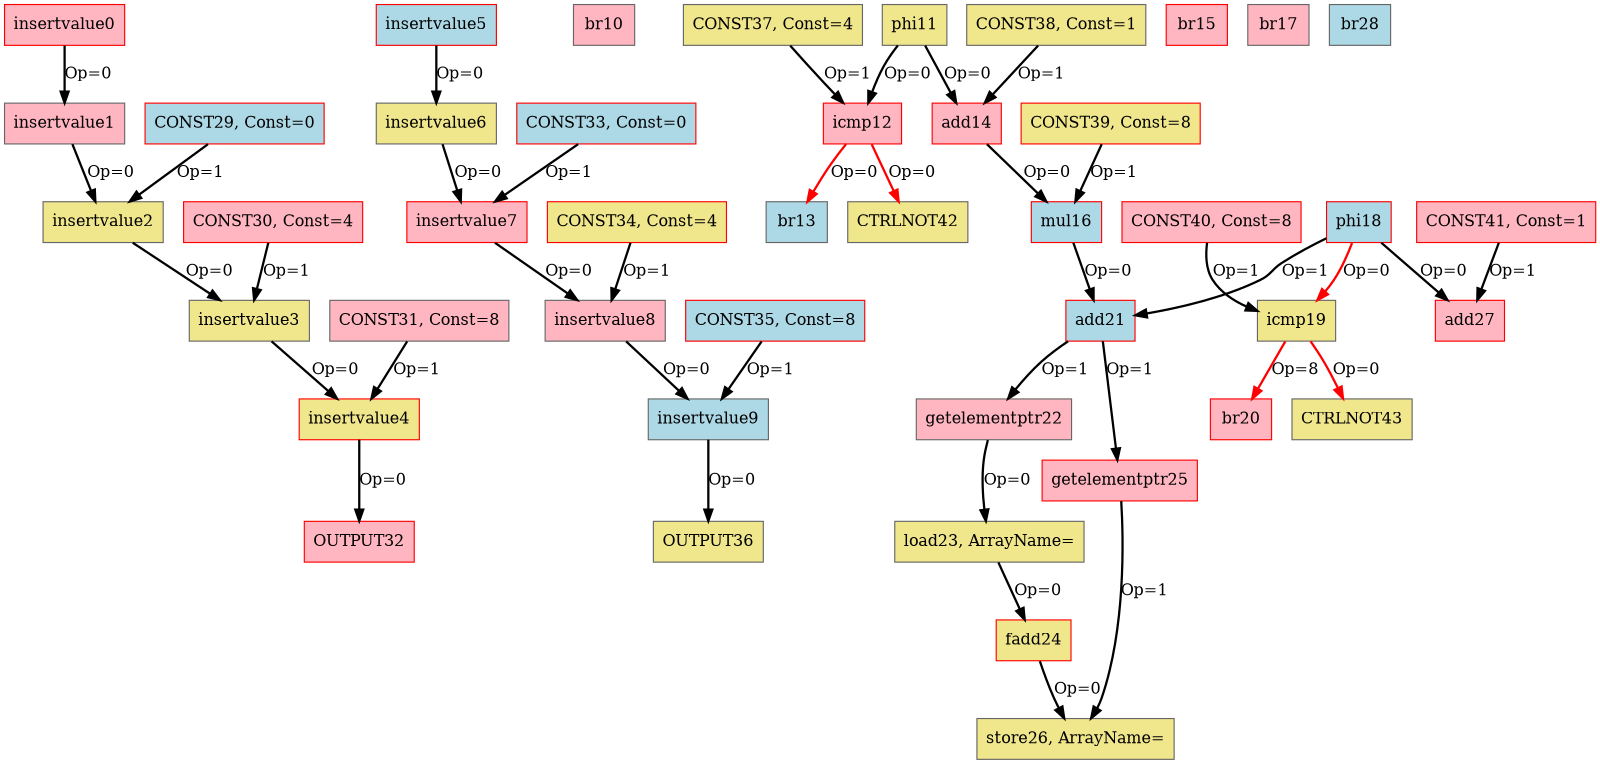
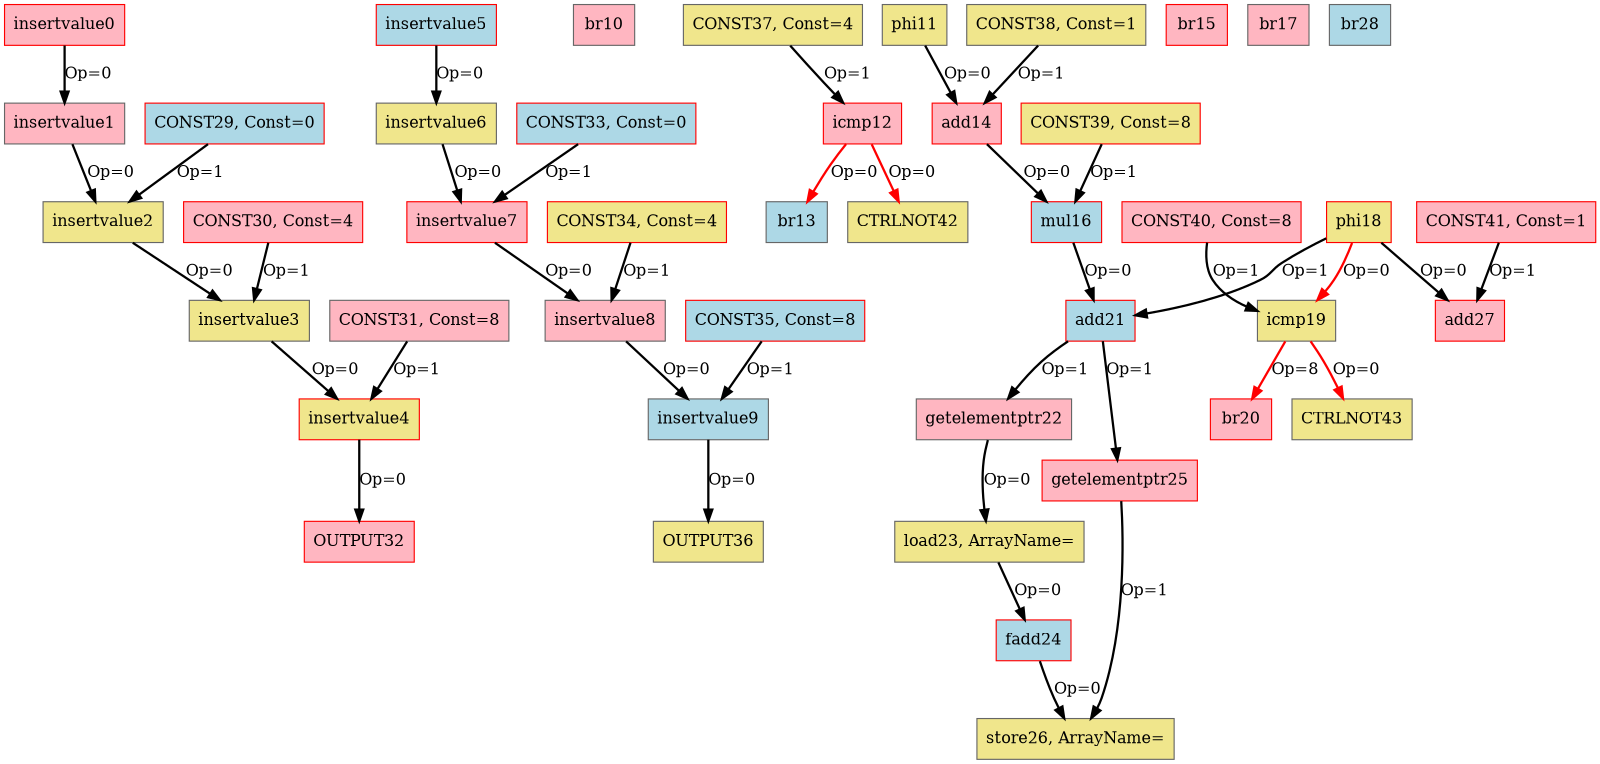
  digraph {
    node [color=red fillcolor=lightpink shape=box style=filled]
    edge [color=black style=bold]
    n1 [label=insertvalue0]
    n2 [color=gray40 label=insertvalue1]
    n3 [color=gray40 fillcolor=khaki label=insertvalue2]
    n4 [color=gray40 fillcolor=khaki label=insertvalue3]
    n5 [fillcolor=khaki label=insertvalue4]
    n6 [label=OUTPUT32]
    n7 [fillcolor=lightblue label=insertvalue5]
    n8 [color=gray40 fillcolor=khaki label=insertvalue6]
    n9 [label=insertvalue7]
    n10 [color=gray40 label=insertvalue8]
    n11 [color=gray40 fillcolor=lightblue label=insertvalue9]
    n12 [color=gray40 fillcolor=khaki label=OUTPUT36]
    n13 [color=gray40 label=br10]
    n14 [color=gray40 fillcolor=khaki label=phi11]
    n15 [label=icmp12]
    n16 [label=add14]
    n17 [color=gray40 fillcolor=lightblue label=br13]
    n18 [color=gray40 fillcolor=khaki label=CTRLNOT42]
    n19 [fillcolor=lightblue label=mul16]
    n20 [fillcolor=lightblue label=add21]
    n21 [label=br15]
    n22 [color=gray40 label=getelementptr22]
    n23 [label=getelementptr25]
    n24 [color=gray40 label=br17]
-   n25 [fillcolor=lightblue label=phi18]
+   n25 [fillcolor=khaki label=phi18]
    n26 [color=gray40 fillcolor=khaki label=icmp19]
    n27 [label=add27]
    n28 [label=br20]
    n29 [color=gray40 fillcolor=khaki label=CTRLNOT43]
    n30 [color=gray40 fillcolor=khaki label="load23, ArrayName="]
    n31 [color=gray40 fillcolor=khaki label="store26, ArrayName="]
-   n32 [fillcolor=khaki label=fadd24]
+   n32 [fillcolor=lightblue label=fadd24]
    n33 [color=gray40 fillcolor=lightblue label=br28]
    n34 [fillcolor=lightblue label="CONST29, Const=0"]
    n35 [label="CONST30, Const=4"]
    n36 [color=gray40 label="CONST31, Const=8"]
    n37 [fillcolor=lightblue label="CONST33, Const=0"]
    n38 [fillcolor=khaki label="CONST34, Const=4"]
    n39 [fillcolor=lightblue label="CONST35, Const=8"]
    n40 [color=gray40 fillcolor=khaki label="CONST37, Const=4"]
    n41 [color=gray40 fillcolor=khaki label="CONST38, Const=1"]
    n42 [fillcolor=khaki label="CONST39, Const=8"]
    n43 [label="CONST40, Const=8"]
    n44 [label="CONST41, Const=1"]
    n1 -> n2 [label="Op=0"]
    n2 -> n3 [label="Op=0"]
    n3 -> n4 [label="Op=0"]
    n4 -> n5 [label="Op=0"]
    n5 -> n6 [label="Op=0"]
    n7 -> n8 [label="Op=0"]
    n8 -> n9 [label="Op=0"]
    n9 -> n10 [label="Op=0"]
    n10 -> n11 [label="Op=0"]
    n11 -> n12 [label="Op=0"]
-   n14 -> n15 [label="Op=0"]
    n14 -> n16 [label="Op=0"]
    n15 -> n17 [color=red label="Op=0"]
    n15 -> n18 [color=red label="Op=0"]
    n16 -> n19 [label="Op=0"]
    n19 -> n20 [label="Op=0"]
    n20 -> n22 [label="Op=1"]
    n20 -> n23 [label="Op=1"]
    n22 -> n30 [label="Op=0"]
    n23 -> n31 [label="Op=1"]
    n25 -> n20 [label="Op=1"]
    n25 -> n26 [color=red label="Op=0"]
    n25 -> n27 [label="Op=0"]
    n26 -> n28 [color=red label="Op=8"]
    n26 -> n29 [color=red label="Op=0"]
    n30 -> n32 [label="Op=0"]
    n32 -> n31 [label="Op=0"]
    n34 -> n3 [label="Op=1"]
    n35 -> n4 [label="Op=1"]
    n36 -> n5 [label="Op=1"]
    n37 -> n9 [label="Op=1"]
    n38 -> n10 [label="Op=1"]
    n39 -> n11 [label="Op=1"]
    n40 -> n15 [label="Op=1"]
    n41 -> n16 [label="Op=1"]
    n42 -> n19 [label="Op=1"]
    n43 -> n26 [label="Op=1"]
    n44 -> n27 [label="Op=1"]
  }
